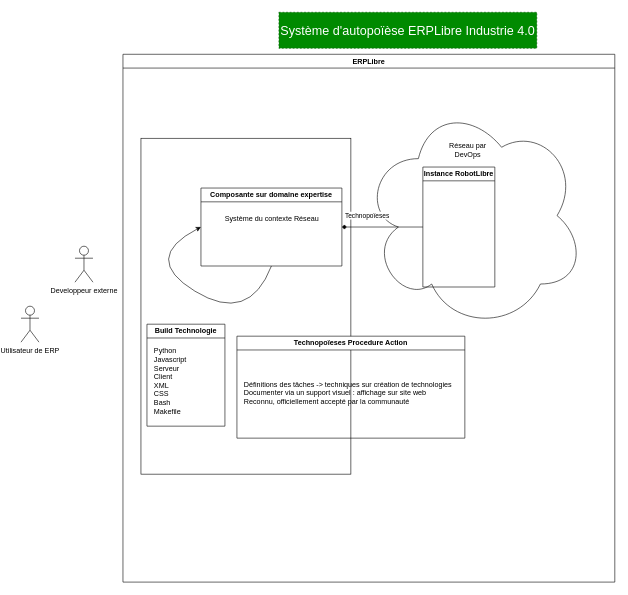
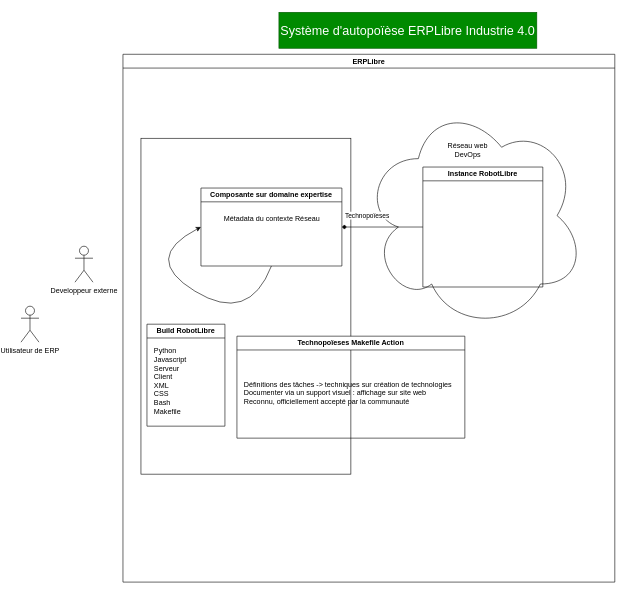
  <mxCell id="0" />
  <mxCell id="1" parent="0" />
  <mxCell id="2" value="ERPLibre" style="swimlane;whiteSpace=wrap;html=1;" parent="1" vertex="1"><mxGeometry x="190" y="90" width="820" height="880" as="geometry" /></mxCell>
  <mxCell id="3" value="" style="rounded=0;whiteSpace=wrap;html=1;" parent="2" vertex="1"><mxGeometry x="30" y="140" width="350" height="560" as="geometry" /></mxCell>
  <mxCell id="4" value="" style="ellipse;shape=cloud;whiteSpace=wrap;html=1;" parent="2" vertex="1"><mxGeometry x="400" y="79" width="370" height="380" as="geometry" /></mxCell>
  <mxCell id="5" style="edgeStyle=orthogonalEdgeStyle;rounded=0;orthogonalLoop=1;jettySize=auto;html=1;entryX=1;entryY=0.5;entryDx=0;entryDy=0;endArrow=diamond;" parent="2" source="7" target="8" edge="1"><mxGeometry relative="1" as="geometry" /></mxCell>
  <mxCell id="6" value="Technopoïeses" style="edgeLabel;html=1;align=center;verticalAlign=middle;resizable=0;points=[];" parent="5" vertex="1" connectable="0"><mxGeometry x="0.395" y="2" relative="1" as="geometry"><mxPoint y="-22" as="offset" /></mxGeometry></mxCell>
- <mxCell id="7" value="Instance RobotLibre" style="swimlane;whiteSpace=wrap;html=1;" parent="2" vertex="1"><mxGeometry x="500" y="188" width="120" height="200" as="geometry" /></mxCell>
+ <mxCell id="7" value="Instance RobotLibre" style="swimlane;whiteSpace=wrap;html=1;" parent="2" vertex="1"><mxGeometry x="500" y="188" width="200" height="200" as="geometry" /></mxCell>
  <mxCell id="8" value="Composante sur domaine expertise" style="swimlane;whiteSpace=wrap;html=1;" parent="2" vertex="1"><mxGeometry x="130" y="223" width="235" height="130" as="geometry" /></mxCell>
- <mxCell id="9" value="Système du contexte Réseau" style="text;html=1;align=center;verticalAlign=middle;resizable=0;points=[];autosize=1;strokeColor=none;fillColor=none;" parent="8" vertex="1"><mxGeometry x="27.5" y="37" width="180" height="30" as="geometry" /></mxCell>
+ <mxCell id="9" value="Métadata du contexte Réseau" style="text;html=1;align=center;verticalAlign=middle;resizable=0;points=[];autosize=1;strokeColor=none;fillColor=none;" parent="8" vertex="1"><mxGeometry x="27.5" y="37" width="180" height="30" as="geometry" /></mxCell>
  <mxCell id="10" value="" style="curved=1;endArrow=classic;html=1;rounded=0;exitX=0.5;exitY=1;exitDx=0;exitDy=0;entryX=0;entryY=0.5;entryDx=0;entryDy=0;" parent="2" source="8" target="8" edge="1"><mxGeometry width="50" height="50" relative="1" as="geometry"><mxPoint x="230" y="450" as="sourcePoint" /><mxPoint x="280" y="400" as="targetPoint" /><Array as="points"><mxPoint x="210" y="450" /><mxPoint x="30" y="340" /></Array></mxGeometry></mxCell>
- <mxCell id="11" value="Réseau par DevOps" style="text;html=1;align=center;verticalAlign=middle;whiteSpace=wrap;rounded=0;" parent="2" vertex="1"><mxGeometry x="530" y="140" width="90" height="40" as="geometry" /></mxCell>
- <mxCell id="12" value="Build Technologie" style="swimlane;whiteSpace=wrap;html=1;" parent="2" vertex="1"><mxGeometry x="40" y="450" width="130" height="170" as="geometry" /></mxCell>
+ <mxCell id="11" value="Réseau web DevOps" style="text;html=1;align=center;verticalAlign=middle;whiteSpace=wrap;rounded=0;" parent="2" vertex="1"><mxGeometry x="530" y="140" width="90" height="40" as="geometry" /></mxCell>
+ <mxCell id="12" value="Build RobotLibre" style="swimlane;whiteSpace=wrap;html=1;" parent="2" vertex="1"><mxGeometry x="40" y="450" width="130" height="170" as="geometry" /></mxCell>
  <mxCell id="13" value="&lt;div align=&quot;left&quot;&gt;Python&lt;/div&gt;&lt;div align=&quot;left&quot;&gt;Javascript&lt;/div&gt;&lt;div align=&quot;left&quot;&gt;Serveur&lt;/div&gt;&lt;div align=&quot;left&quot;&gt;Client&lt;/div&gt;&lt;div align=&quot;left&quot;&gt;XML&lt;/div&gt;&lt;div align=&quot;left&quot;&gt;CSS&lt;/div&gt;&lt;div align=&quot;left&quot;&gt;Bash&lt;/div&gt;&lt;div align=&quot;left&quot;&gt;Makefile&lt;br&gt;&lt;/div&gt;" style="text;html=1;align=left;verticalAlign=middle;resizable=0;points=[];autosize=1;strokeColor=none;fillColor=none;" parent="12" vertex="1"><mxGeometry x="10" y="30" width="80" height="130" as="geometry" /></mxCell>
- <mxCell id="14" value="Technopoïeses Procedure Action" style="swimlane;whiteSpace=wrap;html=1;" parent="2" vertex="1"><mxGeometry x="190" y="470" width="380" height="170" as="geometry" /></mxCell>
+ <mxCell id="14" value="Technopoïeses Makefile Action" style="swimlane;whiteSpace=wrap;html=1;" parent="2" vertex="1"><mxGeometry x="190" y="470" width="380" height="170" as="geometry" /></mxCell>
  <mxCell id="15" value="&lt;div&gt;Définitions des tâches -&amp;gt; techniques sur création de technologies&lt;/div&gt;&lt;div&gt;Documenter via un support visuel : affichage sur site web&lt;/div&gt;&lt;div&gt;Reconnu, officiellement accepté par la communauté&lt;br&gt;&lt;/div&gt;" style="text;html=1;align=left;verticalAlign=middle;resizable=0;points=[];autosize=1;strokeColor=none;fillColor=none;" parent="14" vertex="1"><mxGeometry x="10" y="65" width="370" height="60" as="geometry" /></mxCell>
- <mxCell id="16" value="Système d'autopoïèse ERPLibre Industrie 4.0" style="rounded=0;whiteSpace=wrap;html=1;fillColor=#008a00;strokeColor=#005700;fontSize=21;fontColor=#ffffff;dashed=1;" parent="1" vertex="1"><mxGeometry x="450" y="20" width="430" height="60" as="geometry" /></mxCell>
+ <mxCell id="16" value="Système d'autopoïèse ERPLibre Industrie 4.0" style="rounded=0;whiteSpace=wrap;html=1;fillColor=#008a00;strokeColor=#005700;fontSize=21;fontColor=#ffffff;" parent="1" vertex="1"><mxGeometry x="450" y="20" width="430" height="60" as="geometry" /></mxCell>
  <mxCell id="17" value="Developpeur externe" style="shape=umlActor;verticalLabelPosition=bottom;verticalAlign=top;html=1;outlineConnect=0;" parent="1" vertex="1"><mxGeometry x="110" y="410" width="30" height="60" as="geometry" /></mxCell>
  <mxCell id="18" value="Utilisateur de ERP" style="shape=umlActor;verticalLabelPosition=bottom;verticalAlign=top;html=1;outlineConnect=0;" parent="1" vertex="1"><mxGeometry x="20" y="510" width="30" height="60" as="geometry" /></mxCell>
